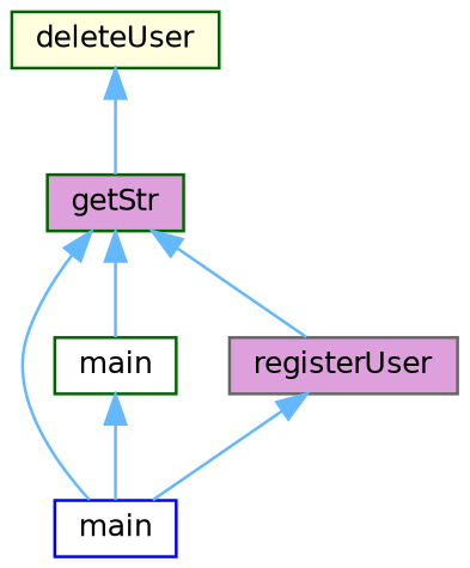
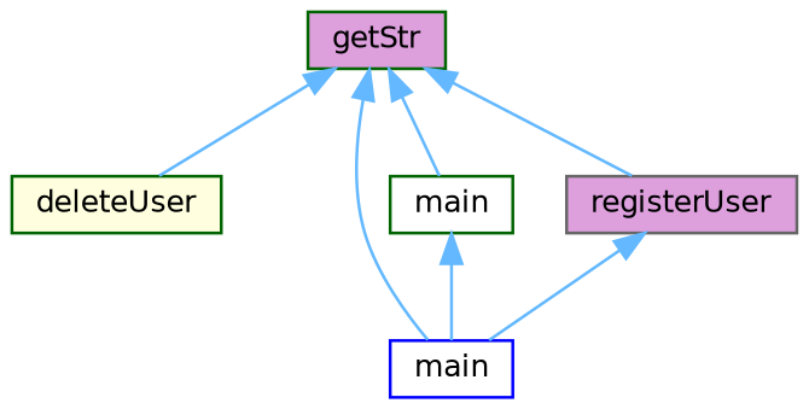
  digraph {
    rankdir=TB
    node [color=darkgreen fillcolor=plum fontname=Helvetica fontsize=10 shape=box style=filled]
    edge [color=steelblue1 dir=back fontname=Helvetica fontsize=10 labelfontname=Helvetica labelfontsize=10 style=solid]
    n1 [fontcolor=black height=0.2 label=getStr width=0.4]
    n2 [fillcolor=lightyellow height=0.2 label=deleteUser width=0.4]
    n3 [color=blue fillcolor=white height=0.2 label=main width=0.4]
    n4 [fillcolor=white height=0.2 label=main width=0.4]
    n5 [color=gray40 height=0.2 label=registerUser width=0.4]
-   n2 -> n1
+   n1 -> n2
    n1 -> n3
    n1 -> n4
    n1 -> n5
    n4 -> n3
    n5 -> n3
  }
